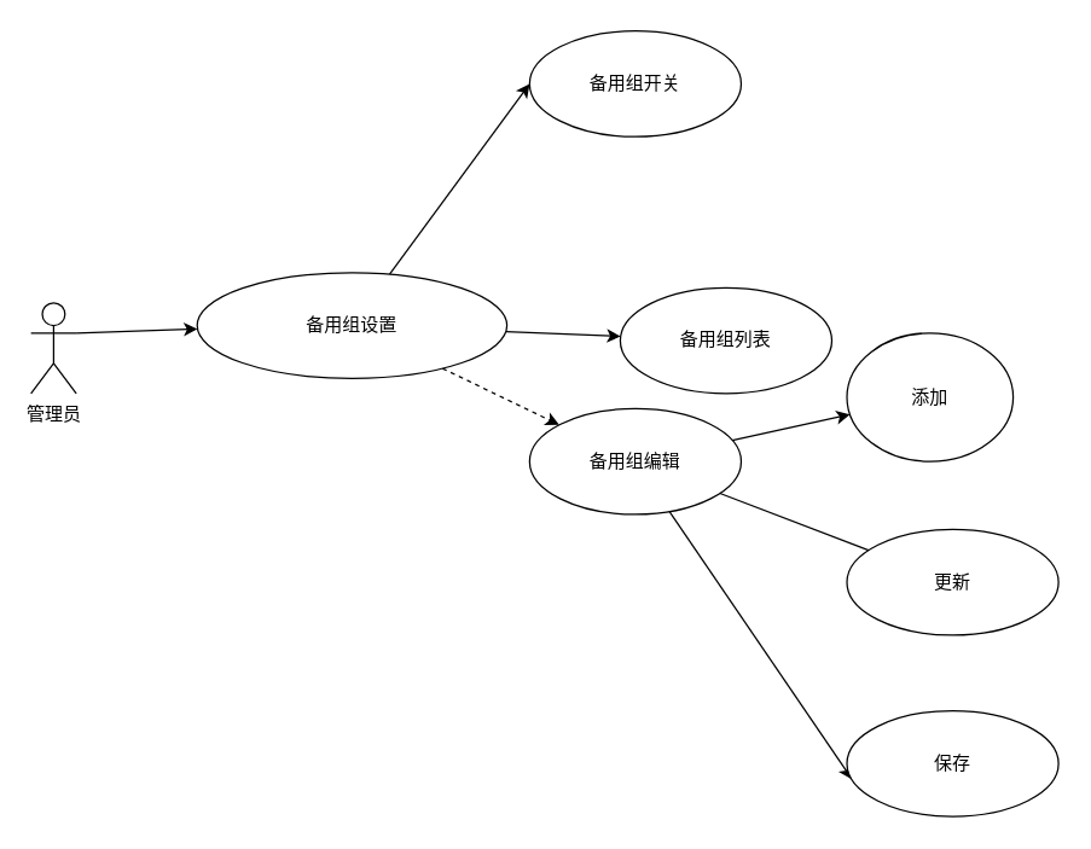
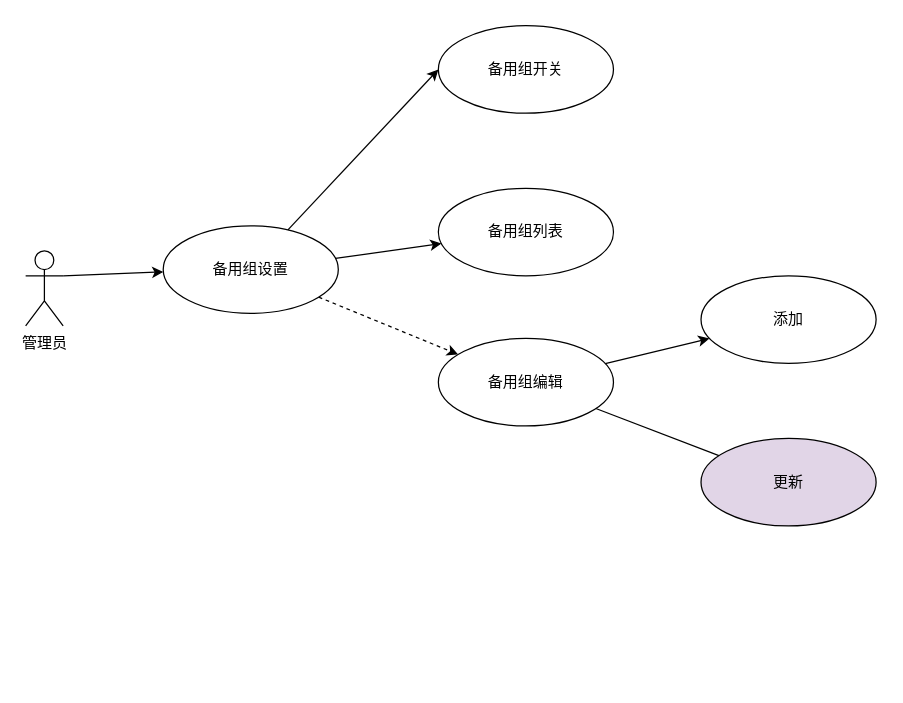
  <mxCell id="0" />
  <mxCell id="1" parent="0" />
  <mxCell id="2" style="rounded=0;orthogonalLoop=1;jettySize=auto;html=1;exitX=1;exitY=0.333;exitDx=0;exitDy=0;exitPerimeter=0;" parent="1" source="3" target="7" edge="1"><mxGeometry relative="1" as="geometry" /></mxCell>
  <mxCell id="3" value="管理员" style="shape=umlActor;verticalLabelPosition=bottom;verticalAlign=top;html=1;" parent="1" vertex="1"><mxGeometry x="20" y="200" width="30" height="60" as="geometry" /></mxCell>
  <mxCell id="4" style="edgeStyle=none;rounded=0;orthogonalLoop=1;jettySize=auto;html=1;entryX=0;entryY=0.5;entryDx=0;entryDy=0;" parent="1" source="7" target="14" edge="1"><mxGeometry relative="1" as="geometry" /></mxCell>
  <mxCell id="5" style="edgeStyle=none;rounded=0;orthogonalLoop=1;jettySize=auto;html=1;" parent="1" source="7" target="8" edge="1"><mxGeometry relative="1" as="geometry" /></mxCell>
  <mxCell id="6" style="edgeStyle=none;rounded=0;orthogonalLoop=1;jettySize=auto;html=1;dashed=1;" parent="1" source="7" target="12" edge="1"><mxGeometry relative="1" as="geometry" /></mxCell>
- <mxCell id="7" value="备用组设置" style="ellipse;whiteSpace=wrap;html=1;" parent="1" vertex="1"><mxGeometry x="130" y="180" width="205" height="70" as="geometry" /></mxCell>
- <mxCell id="8" value="备用组列表" style="ellipse;whiteSpace=wrap;html=1;" parent="1" vertex="1"><mxGeometry x="410" y="190" width="140" height="70" as="geometry" /></mxCell>
+ <mxCell id="7" value="备用组设置" style="ellipse;whiteSpace=wrap;html=1;" parent="1" vertex="1"><mxGeometry x="130" y="180" width="140" height="70" as="geometry" /></mxCell>
+ <mxCell id="8" value="备用组列表" style="ellipse;whiteSpace=wrap;html=1;" parent="1" vertex="1"><mxGeometry x="350" y="150" width="140" height="70" as="geometry" /></mxCell>
  <mxCell id="9" style="edgeStyle=none;rounded=0;orthogonalLoop=1;jettySize=auto;html=1;" parent="1" source="12" target="15" edge="1"><mxGeometry relative="1" as="geometry" /></mxCell>
  <mxCell id="10" style="edgeStyle=none;rounded=0;orthogonalLoop=1;jettySize=auto;html=1;endArrow=none;" parent="1" source="12" target="13" edge="1"><mxGeometry relative="1" as="geometry" /></mxCell>
- <mxCell id="11" style="edgeStyle=none;rounded=0;orthogonalLoop=1;jettySize=auto;html=1;entryX=0.024;entryY=0.648;entryDx=0;entryDy=0;entryPerimeter=0;" parent="1" source="12" target="16" edge="1"><mxGeometry relative="1" as="geometry" /></mxCell>
  <mxCell id="12" value="备用组编辑" style="ellipse;whiteSpace=wrap;html=1;" parent="1" vertex="1"><mxGeometry x="350" y="270" width="140" height="70" as="geometry" /></mxCell>
- <mxCell id="13" value="更新" style="ellipse;whiteSpace=wrap;html=1;" parent="1" vertex="1"><mxGeometry x="560" y="350" width="140" height="70" as="geometry" /></mxCell>
+ <mxCell id="13" value="更新" style="ellipse;whiteSpace=wrap;html=1;fillColor=#e1d5e7;" parent="1" vertex="1"><mxGeometry x="560" y="350" width="140" height="70" as="geometry" /></mxCell>
  <mxCell id="14" value="备用组开关" style="ellipse;whiteSpace=wrap;html=1;" parent="1" vertex="1"><mxGeometry x="350" width="140" height="70" as="geometry" y="20" /></mxCell>
- <mxCell id="15" value="添加" style="ellipse;whiteSpace=wrap;html=1;" parent="1" vertex="1"><mxGeometry x="560" y="220" width="110" height="85" as="geometry" /></mxCell>
- <mxCell id="16" value="保存" style="ellipse;whiteSpace=wrap;html=1;" parent="1" vertex="1"><mxGeometry x="560" y="470" width="140" height="70" as="geometry" /></mxCell>
+ <mxCell id="15" value="添加" style="ellipse;whiteSpace=wrap;html=1;" parent="1" vertex="1"><mxGeometry x="560" y="220" width="140" height="70" as="geometry" /></mxCell>
